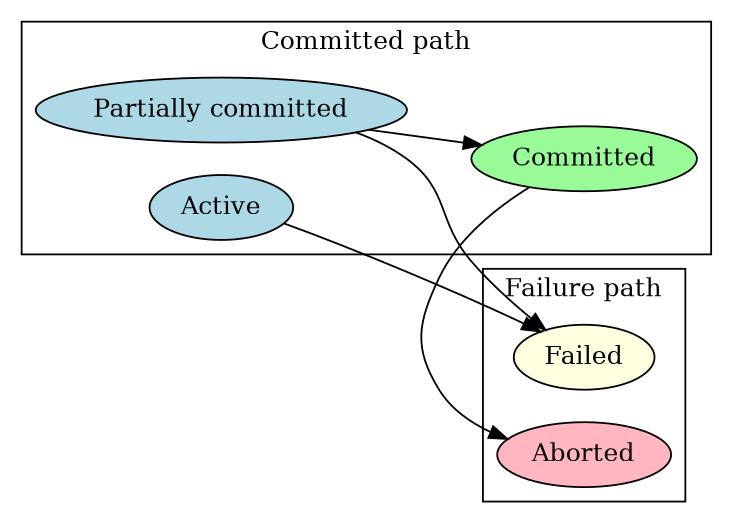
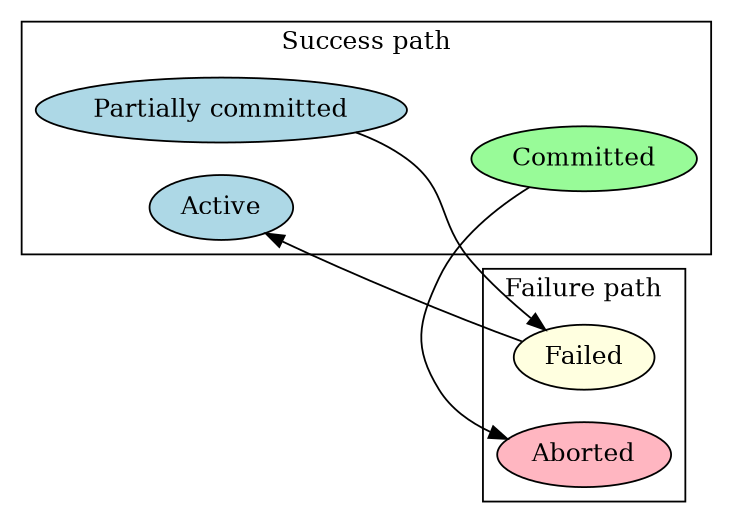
  digraph {
    rankdir=LR
    node [fillcolor=lightblue style=filled]
    n1 [label=Active]
    n2 [label="Partially committed"]
    n3 [fillcolor=palegreen label=Committed]
    n4 [fillcolor=lightyellow label=Failed]
    n5 [fillcolor=lightpink label=Aborted]
    subgraph cluster_1 {
-     label="Committed path"
+     label="Success path"
      n1
      n2
      n3
    }
    subgraph cluster_2 {
      label="Failure path"
      n4
      n5
    }
-   n1 -> n4
-   n2 -> n3
+   n4 -> n1
    n2 -> n4
    n3 -> n5
  }
